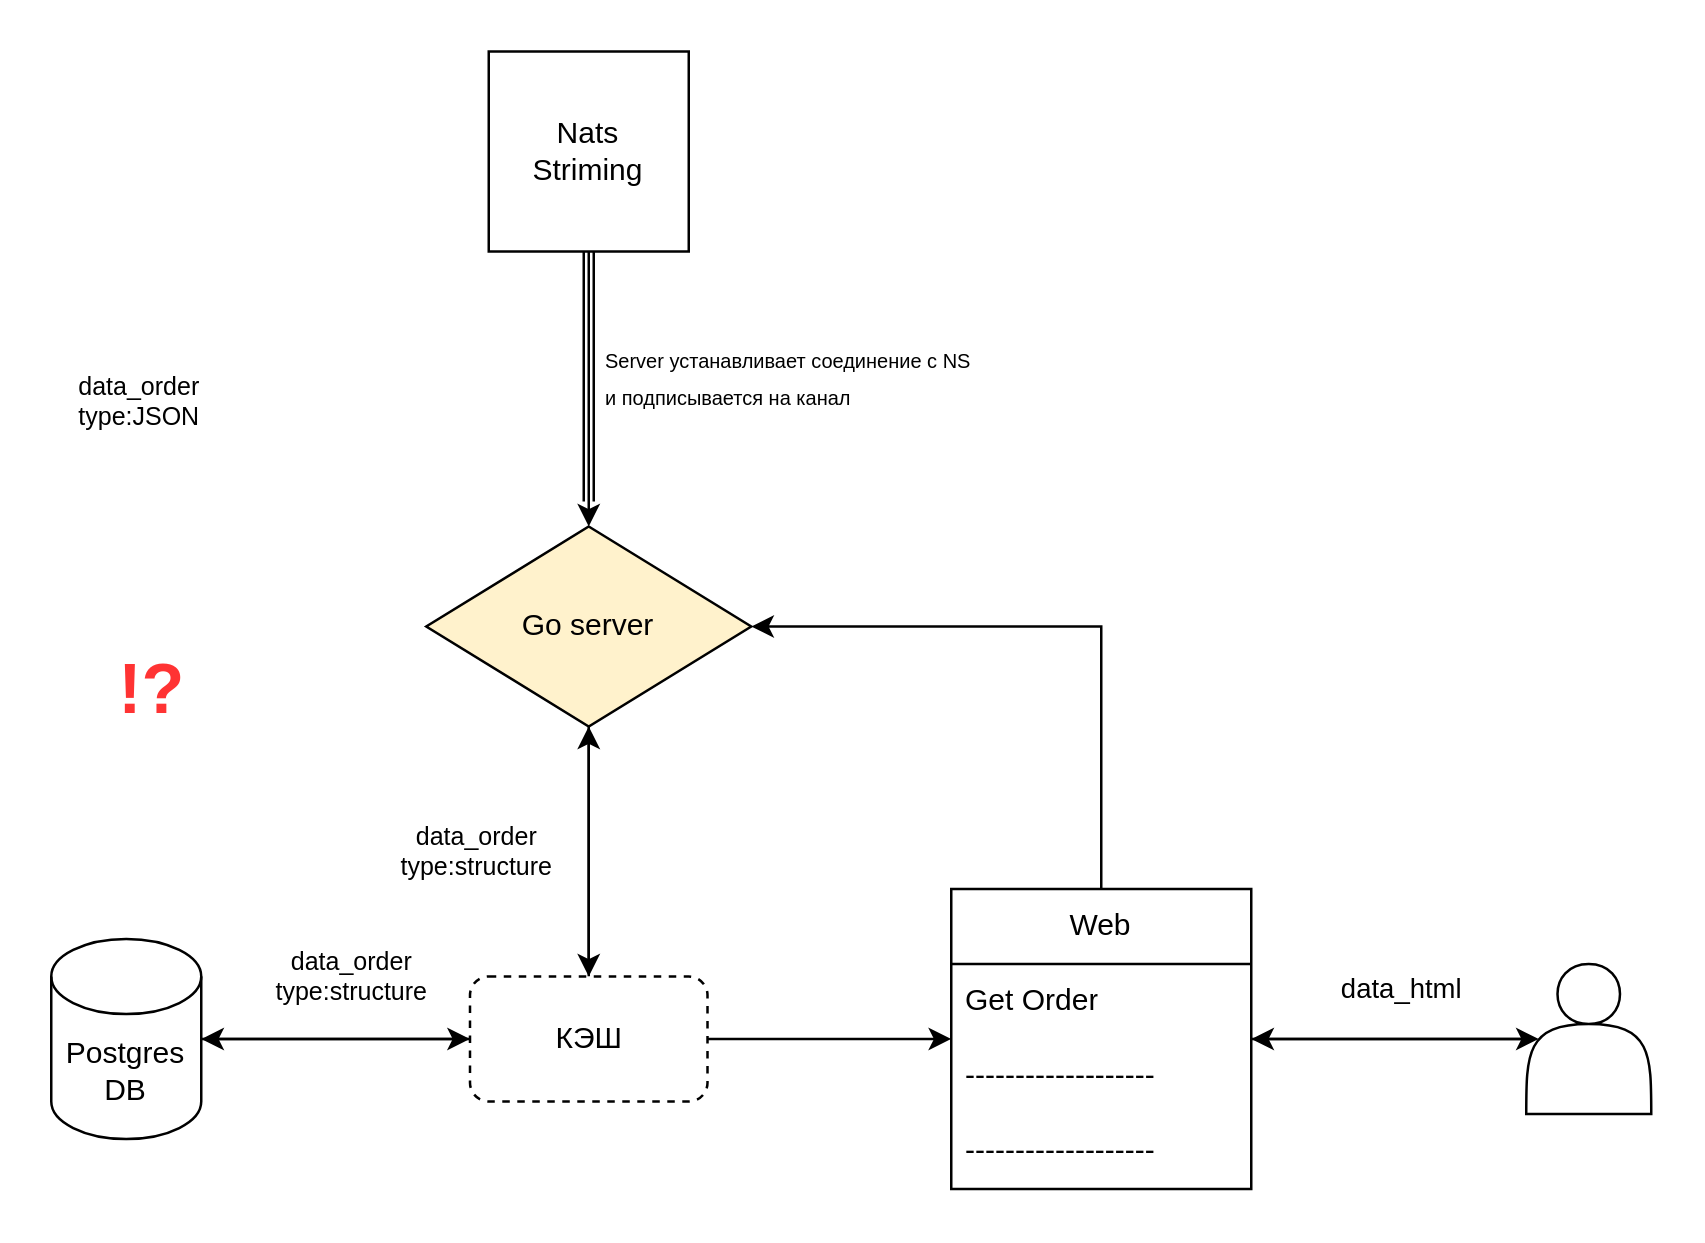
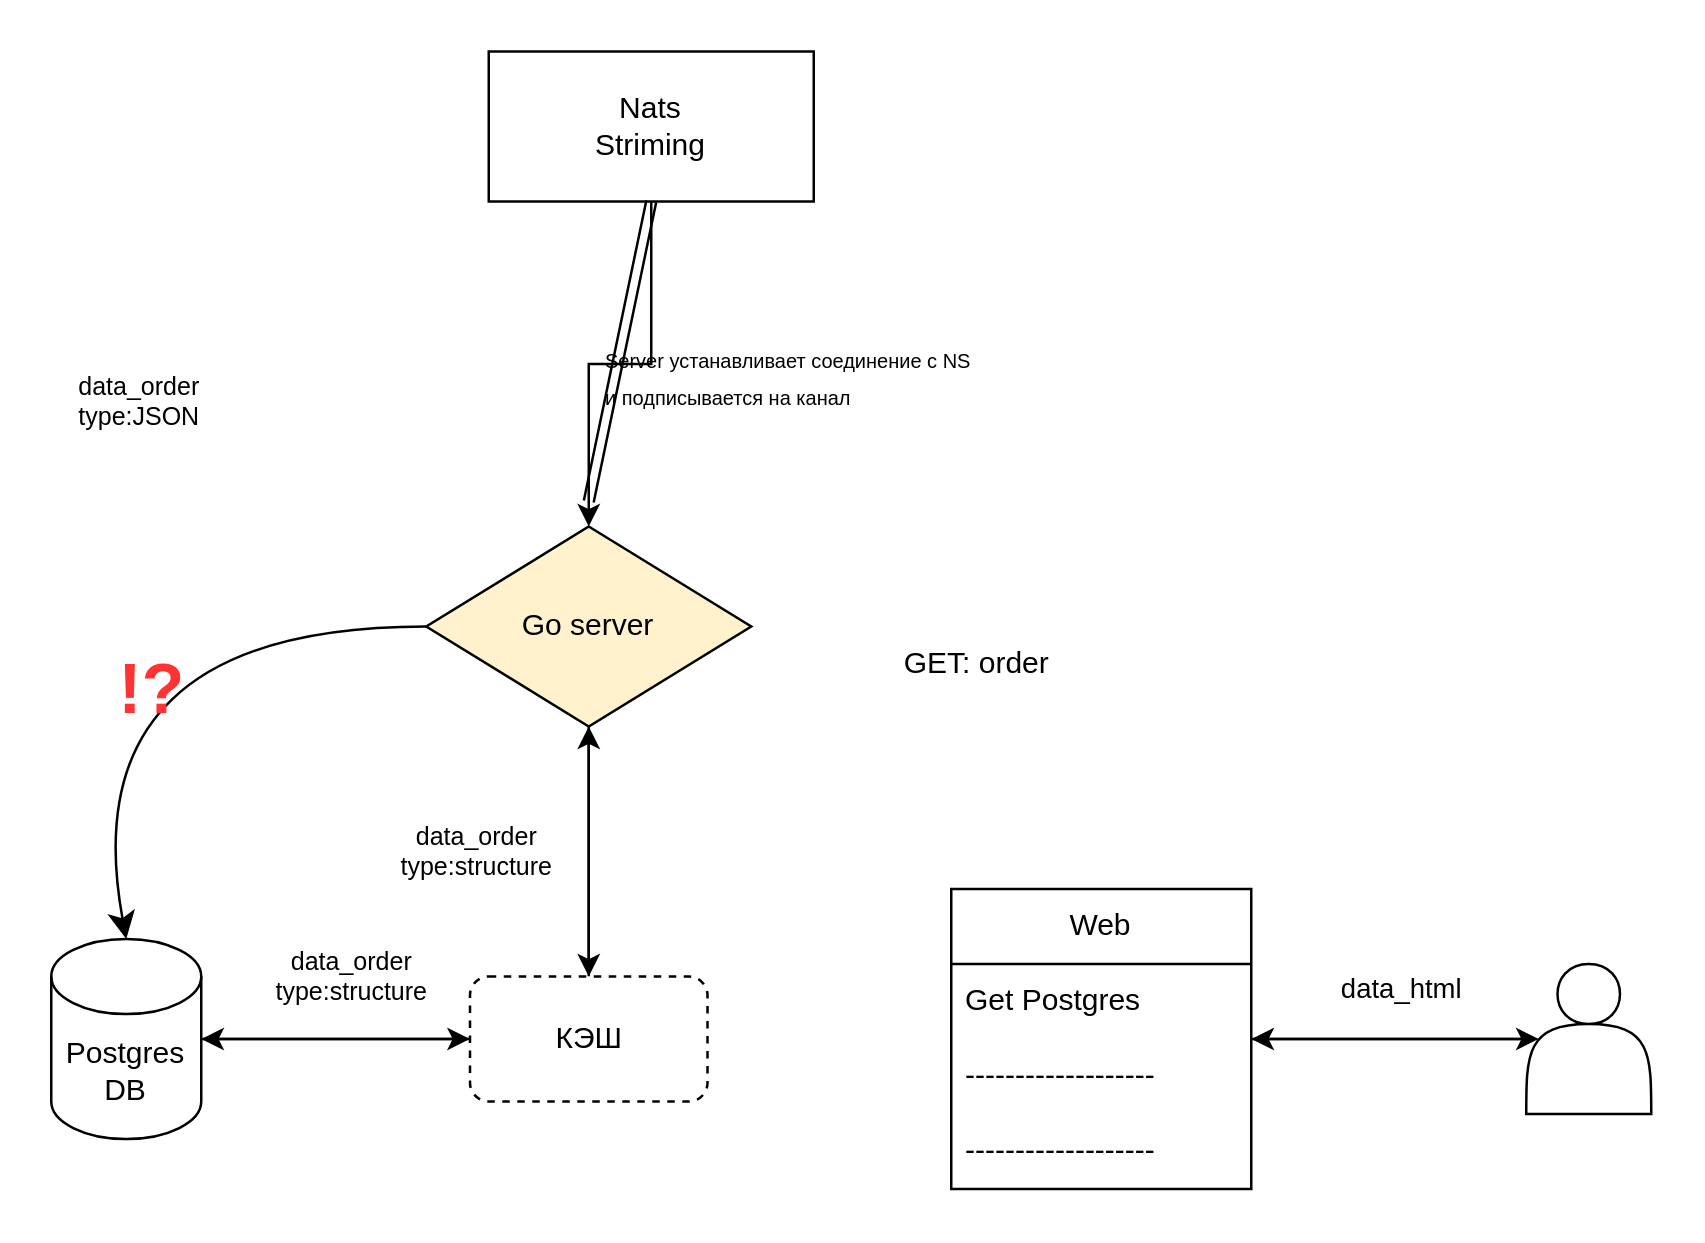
  <mxCell id="0" />
  <mxCell id="1" parent="0" />
  <mxCell id="2" style="edgeStyle=orthogonalEdgeStyle;rounded=0;orthogonalLoop=1;jettySize=auto;html=1;exitX=1;exitY=0.5;exitDx=0;exitDy=0;exitPerimeter=0;entryX=0;entryY=0.5;entryDx=0;entryDy=0;" parent="1" source="3" target="12" edge="1"><mxGeometry relative="1" as="geometry" /></mxCell>
  <mxCell id="3" value="Postgres&lt;br&gt;DB" style="shape=cylinder3;whiteSpace=wrap;html=1;boundedLbl=1;backgroundOutline=1;size=15;" parent="1" vertex="1"><mxGeometry x="20" y="375" width="60" height="80" as="geometry" /></mxCell>
  <mxCell id="4" style="edgeStyle=orthogonalEdgeStyle;rounded=0;orthogonalLoop=1;jettySize=auto;html=1;entryX=0.5;entryY=0;entryDx=0;entryDy=0;" parent="1" source="5" target="12" edge="1"><mxGeometry relative="1" as="geometry" /></mxCell>
  <mxCell id="5" value="Go server" style="rhombus;whiteSpace=wrap;html=1;fillColor=#fff2cc;" parent="1" vertex="1"><mxGeometry x="170" y="210" width="130" height="80" as="geometry" /></mxCell>
  <mxCell id="6" style="edgeStyle=orthogonalEdgeStyle;rounded=0;orthogonalLoop=1;jettySize=auto;html=1;entryX=0.5;entryY=0;entryDx=0;entryDy=0;" parent="1" source="7" target="5" edge="1"><mxGeometry relative="1" as="geometry" /></mxCell>
- <mxCell id="7" value="Nats &lt;br&gt;Striming" style="whiteSpace=wrap;html=1;aspect=fixed;" parent="1" vertex="1"><mxGeometry x="195" y="20" width="80" height="80" as="geometry" /></mxCell>
+ <mxCell id="7" value="Nats &lt;br&gt;Striming" style="whiteSpace=wrap;html=1;aspect=fixed;" parent="1" vertex="1"><mxGeometry x="195" y="20" width="130" height="60" as="geometry" /></mxCell>
  <mxCell id="8" value="&lt;font style=&quot;font-size: 8px;&quot;&gt;Server устанавливает соединение с NS&lt;br&gt;и подписывается на канал&lt;br&gt;&lt;/font&gt;" style="text;html=1;align=left;verticalAlign=middle;resizable=0;points=[];autosize=1;strokeColor=none;fillColor=none;" parent="1" vertex="1"><mxGeometry x="240" y="130" width="170" height="40" as="geometry" /></mxCell>
  <mxCell id="9" style="edgeStyle=orthogonalEdgeStyle;rounded=0;orthogonalLoop=1;jettySize=auto;html=1;exitX=0;exitY=0.5;exitDx=0;exitDy=0;" parent="1" source="12" target="3" edge="1"><mxGeometry relative="1" as="geometry" /></mxCell>
- <mxCell id="10" style="edgeStyle=orthogonalEdgeStyle;rounded=0;orthogonalLoop=1;jettySize=auto;html=1;" parent="1" source="12" target="17" edge="1"><mxGeometry relative="1" as="geometry" /></mxCell>
  <mxCell id="11" style="edgeStyle=orthogonalEdgeStyle;rounded=0;orthogonalLoop=1;jettySize=auto;html=1;entryX=0.5;entryY=1;entryDx=0;entryDy=0;" parent="1" source="12" target="5" edge="1"><mxGeometry relative="1" as="geometry" /></mxCell>
  <mxCell id="12" value="КЭШ" style="rounded=1;whiteSpace=wrap;html=1;dashed=1;" parent="1" vertex="1"><mxGeometry x="187.5" y="390" width="95" height="50" as="geometry" /></mxCell>
  <mxCell id="13" style="edgeStyle=orthogonalEdgeStyle;rounded=0;orthogonalLoop=1;jettySize=auto;html=1;" parent="1" source="14" target="17" edge="1"><mxGeometry relative="1" as="geometry" /></mxCell>
  <mxCell id="14" value="" style="shape=actor;whiteSpace=wrap;html=1;" parent="1" vertex="1"><mxGeometry x="610" y="385" width="50" height="60" as="geometry" /></mxCell>
  <mxCell id="15" value="" style="shape=link;html=1;rounded=0;exitX=0.5;exitY=1;exitDx=0;exitDy=0;" parent="1" source="7" edge="1"><mxGeometry width="100" relative="1" as="geometry"><mxPoint x="234.83" y="120" as="sourcePoint" /><mxPoint x="235" y="200" as="targetPoint" /></mxGeometry></mxCell>
- <mxCell id="16" style="edgeStyle=orthogonalEdgeStyle;rounded=0;orthogonalLoop=1;jettySize=auto;html=1;entryX=1;entryY=0.5;entryDx=0;entryDy=0;" parent="1" source="17" target="5" edge="1"><mxGeometry relative="1" as="geometry"><Array as="points"><mxPoint x="440" y="250" /></Array></mxGeometry></mxCell>
  <mxCell id="17" value="Web" style="swimlane;fontStyle=0;childLayout=stackLayout;horizontal=1;startSize=30;horizontalStack=0;resizeParent=1;resizeParentMax=0;resizeLast=0;collapsible=1;marginBottom=0;whiteSpace=wrap;html=1;" parent="1" vertex="1"><mxGeometry x="380" y="355" width="120" height="120" as="geometry" /></mxCell>
- <mxCell id="18" value="Get Order" style="text;strokeColor=none;fillColor=none;align=left;verticalAlign=middle;spacingLeft=4;spacingRight=4;overflow=hidden;points=[[0,0.5],[1,0.5]];portConstraint=eastwest;rotatable=0;whiteSpace=wrap;html=1;" parent="17" vertex="1"><mxGeometry y="30" width="120" height="30" as="geometry" /></mxCell>
+ <mxCell id="18" value="Get Postgres" style="text;strokeColor=none;fillColor=none;align=left;verticalAlign=middle;spacingLeft=4;spacingRight=4;overflow=hidden;points=[[0,0.5],[1,0.5]];portConstraint=eastwest;rotatable=0;whiteSpace=wrap;html=1;" parent="17" vertex="1"><mxGeometry y="30" width="120" height="30" as="geometry" /></mxCell>
  <mxCell id="19" value="-------------------" style="text;strokeColor=none;fillColor=none;align=left;verticalAlign=middle;spacingLeft=4;spacingRight=4;overflow=hidden;points=[[0,0.5],[1,0.5]];portConstraint=eastwest;rotatable=0;whiteSpace=wrap;html=1;" parent="17" vertex="1"><mxGeometry y="60" width="120" height="30" as="geometry" /></mxCell>
  <mxCell id="20" value="-------------------" style="text;strokeColor=none;fillColor=none;align=left;verticalAlign=middle;spacingLeft=4;spacingRight=4;overflow=hidden;points=[[0,0.5],[1,0.5]];portConstraint=eastwest;rotatable=0;whiteSpace=wrap;html=1;" parent="17" vertex="1"><mxGeometry y="90" width="120" height="30" as="geometry" /></mxCell>
  <mxCell id="21" style="edgeStyle=orthogonalEdgeStyle;rounded=0;orthogonalLoop=1;jettySize=auto;html=1;entryX=0.1;entryY=0.5;entryDx=0;entryDy=0;entryPerimeter=0;" parent="1" source="17" target="14" edge="1"><mxGeometry relative="1" as="geometry" /></mxCell>
  <mxCell id="22" value="data_order&lt;br&gt;type:structure" style="text;html=1;align=center;verticalAlign=middle;resizable=0;points=[];autosize=1;strokeColor=none;fillColor=none;fontSize=10;" parent="1" vertex="1"><mxGeometry x="150" y="320" width="80" height="40" as="geometry" /></mxCell>
  <mxCell id="23" value="data_order&lt;br&gt;type:JSON" style="text;html=1;align=center;verticalAlign=middle;resizable=0;points=[];autosize=1;strokeColor=none;fillColor=none;fontSize=10;" parent="1" vertex="1"><mxGeometry x="20" y="140" width="70" height="40" as="geometry" /></mxCell>
  <mxCell id="24" value="data_order&lt;br&gt;type:structure" style="text;html=1;align=center;verticalAlign=middle;resizable=0;points=[];autosize=1;strokeColor=none;fillColor=none;fontSize=10;" parent="1" vertex="1"><mxGeometry x="100" y="370" width="80" height="40" as="geometry" /></mxCell>
  <mxCell id="25" value="data_html" style="text;html=1;align=center;verticalAlign=middle;resizable=0;points=[];autosize=1;strokeColor=none;fillColor=none;fontSize=11;" parent="1" vertex="1"><mxGeometry x="525" y="380" width="70" height="30" as="geometry" /></mxCell>
+ <mxCell id="26" value="GET: order" style="text;html=1;align=center;verticalAlign=middle;resizable=0;points=[];autosize=1;strokeColor=none;fillColor=none;" parent="1" vertex="1"><mxGeometry x="350" y="250" width="80" height="30" as="geometry" /></mxCell>
+ <mxCell id="27" style="edgeStyle=none;curved=1;rounded=0;orthogonalLoop=1;jettySize=auto;html=1;entryX=0.5;entryY=0;entryDx=0;entryDy=0;entryPerimeter=0;fontSize=12;startSize=8;endSize=8;exitX=0;exitY=0.5;exitDx=0;exitDy=0;" edge="1" parent="1" source="5" target="3"><mxGeometry relative="1" as="geometry"><Array as="points"><mxPoint x="27" y="250" /></Array></mxGeometry></mxCell>
  <mxCell id="28" value="&lt;font color=&quot;#ff3333&quot; style=&quot;font-size: 28px;&quot;&gt;&lt;b&gt;!?&lt;/b&gt;&lt;/font&gt;" style="text;html=1;align=center;verticalAlign=middle;resizable=0;points=[];autosize=1;strokeColor=none;fillColor=none;fontSize=16;" vertex="1" parent="1"><mxGeometry x="35" y="250" width="50" height="50" as="geometry" /></mxCell>
